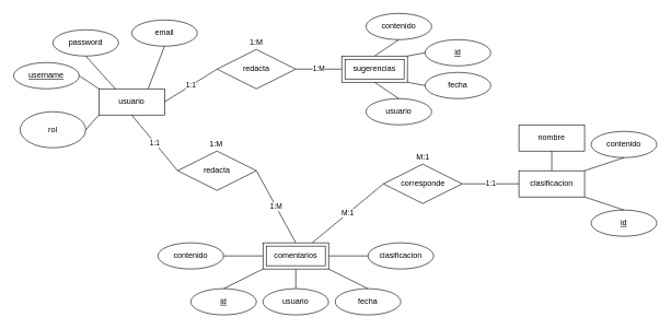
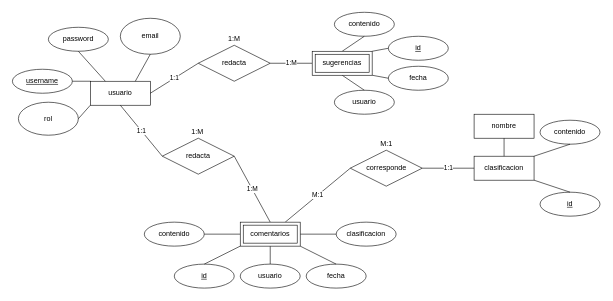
  <mxCell id="0" />
  <mxCell id="1" parent="0" />
  <mxCell id="2" value="usuario" style="whiteSpace=wrap;html=1;align=center;" vertex="1" parent="1"><mxGeometry x="150" y="135" width="100" height="40" as="geometry" /></mxCell>
  <mxCell id="3" value="password" style="ellipse;whiteSpace=wrap;html=1;align=center;" vertex="1" parent="1"><mxGeometry x="80" y="45" width="100" height="40" as="geometry" /></mxCell>
- <mxCell id="4" value="username" style="ellipse;whiteSpace=wrap;html=1;align=center;fontStyle=4;" vertex="1" parent="1"><mxGeometry x="20" y="95" width="100" height="40" as="geometry" /></mxCell>
- <mxCell id="5" value="email" style="ellipse;whiteSpace=wrap;html=1;align=center;" vertex="1" parent="1"><mxGeometry x="200" y="30" width="100" height="40" as="geometry" /></mxCell>
+ <mxCell id="4" value="username" style="ellipse;whiteSpace=wrap;html=1;align=center;fontStyle=4;" vertex="1" parent="1"><mxGeometry x="20" y="115" width="100" height="40" as="geometry" /></mxCell>
+ <mxCell id="5" value="email" style="ellipse;whiteSpace=wrap;html=1;align=center;" vertex="1" parent="1"><mxGeometry x="200" y="30" width="100" height="60" as="geometry" /></mxCell>
  <mxCell id="6" value="rol" style="ellipse;whiteSpace=wrap;html=1;align=center;" vertex="1" parent="1"><mxGeometry x="30" y="170" width="100" height="55" as="geometry" /></mxCell>
  <mxCell id="7" value="" style="endArrow=none;html=1;exitX=1;exitY=0.5;exitDx=0;exitDy=0;entryX=0;entryY=0;entryDx=0;entryDy=0;" edge="1" parent="1" source="4" target="2"><mxGeometry width="50" height="50" relative="1" as="geometry"><mxPoint x="180" y="235" as="sourcePoint" /><mxPoint x="230" y="185" as="targetPoint" /></mxGeometry></mxCell>
  <mxCell id="8" value="" style="endArrow=none;html=1;entryX=0.5;entryY=1;entryDx=0;entryDy=0;exitX=0.25;exitY=0;exitDx=0;exitDy=0;" edge="1" parent="1" source="2" target="3"><mxGeometry width="50" height="50" relative="1" as="geometry"><mxPoint x="190" y="100" as="sourcePoint" /><mxPoint x="230" y="185" as="targetPoint" /></mxGeometry></mxCell>
  <mxCell id="9" value="" style="endArrow=none;html=1;entryX=0.5;entryY=1;entryDx=0;entryDy=0;exitX=0.75;exitY=0;exitDx=0;exitDy=0;" edge="1" parent="1" source="2" target="5"><mxGeometry width="50" height="50" relative="1" as="geometry"><mxPoint x="180" y="235" as="sourcePoint" /><mxPoint x="230" y="185" as="targetPoint" /></mxGeometry></mxCell>
  <mxCell id="10" value="" style="endArrow=none;html=1;entryX=0;entryY=1;entryDx=0;entryDy=0;exitX=1;exitY=0.5;exitDx=0;exitDy=0;" edge="1" parent="1" source="6" target="2"><mxGeometry width="50" height="50" relative="1" as="geometry"><mxPoint x="180" y="235" as="sourcePoint" /><mxPoint x="230" y="185" as="targetPoint" /></mxGeometry></mxCell>
  <mxCell id="11" value="clasificacion" style="whiteSpace=wrap;html=1;align=center;" vertex="1" parent="1"><mxGeometry x="790" y="260" width="100" height="40" as="geometry" /></mxCell>
  <mxCell id="12" value="id" style="ellipse;whiteSpace=wrap;html=1;align=center;fontStyle=4;" vertex="1" parent="1"><mxGeometry x="900" y="320" width="100" height="40" as="geometry" /></mxCell>
  <mxCell id="13" value="nombre" style="whiteSpace=wrap;html=1;align=center;rounded=0;" vertex="1" parent="1"><mxGeometry x="790" y="190" width="100" height="40" as="geometry" /></mxCell>
  <mxCell id="14" value="contenido" style="ellipse;whiteSpace=wrap;html=1;align=center;" vertex="1" parent="1"><mxGeometry x="900" y="200" width="100" height="40" as="geometry" /></mxCell>
  <mxCell id="15" value="" style="endArrow=none;html=1;exitX=0.5;exitY=0;exitDx=0;exitDy=0;entryX=1;entryY=1;entryDx=0;entryDy=0;" edge="1" parent="1" source="12" target="11"><mxGeometry width="50" height="50" relative="1" as="geometry"><mxPoint x="770" y="370" as="sourcePoint" /><mxPoint x="820" y="320" as="targetPoint" /></mxGeometry></mxCell>
  <mxCell id="16" value="" style="endArrow=none;html=1;entryX=0.5;entryY=1;entryDx=0;entryDy=0;exitX=0.5;exitY=0;exitDx=0;exitDy=0;" edge="1" parent="1" source="11" target="13"><mxGeometry width="50" height="50" relative="1" as="geometry"><mxPoint x="770" y="370" as="sourcePoint" /><mxPoint x="820" y="320" as="targetPoint" /></mxGeometry></mxCell>
  <mxCell id="17" value="" style="endArrow=none;html=1;entryX=0.5;entryY=1;entryDx=0;entryDy=0;exitX=1;exitY=0;exitDx=0;exitDy=0;" edge="1" parent="1" source="11" target="14"><mxGeometry width="50" height="50" relative="1" as="geometry"><mxPoint x="770" y="370" as="sourcePoint" /><mxPoint x="820" y="320" as="targetPoint" /></mxGeometry></mxCell>
  <mxCell id="18" value="id" style="ellipse;whiteSpace=wrap;html=1;align=center;fontStyle=4;" vertex="1" parent="1"><mxGeometry x="290" y="440" width="100" height="40" as="geometry" /></mxCell>
  <mxCell id="19" value="usuario" style="ellipse;whiteSpace=wrap;html=1;align=center;" vertex="1" parent="1"><mxGeometry x="400" y="440" width="100" height="40" as="geometry" /></mxCell>
  <mxCell id="20" value="fecha" style="ellipse;whiteSpace=wrap;html=1;align=center;" vertex="1" parent="1"><mxGeometry x="510" y="440" width="100" height="40" as="geometry" /></mxCell>
  <mxCell id="21" value="clasificacion" style="ellipse;whiteSpace=wrap;html=1;align=center;" vertex="1" parent="1"><mxGeometry x="560" y="370" width="100" height="40" as="geometry" /></mxCell>
  <mxCell id="22" value="contenido" style="ellipse;whiteSpace=wrap;html=1;align=center;" vertex="1" parent="1"><mxGeometry x="240" y="370" width="100" height="40" as="geometry" /></mxCell>
  <mxCell id="23" value="" style="endArrow=none;html=1;exitX=1;exitY=0.5;exitDx=0;exitDy=0;entryX=0;entryY=0.5;entryDx=0;entryDy=0;" edge="1" parent="1" source="22"><mxGeometry width="50" height="50" relative="1" as="geometry"><mxPoint x="370" y="170" as="sourcePoint" /><mxPoint x="400" y="390" as="targetPoint" /></mxGeometry></mxCell>
  <mxCell id="24" value="" style="endArrow=none;html=1;exitX=1;exitY=0.5;exitDx=0;exitDy=0;entryX=0;entryY=0.5;entryDx=0;entryDy=0;" edge="1" parent="1" target="21"><mxGeometry width="50" height="50" relative="1" as="geometry"><mxPoint x="500" y="390" as="sourcePoint" /><mxPoint x="420" y="120" as="targetPoint" /></mxGeometry></mxCell>
  <mxCell id="25" value="" style="endArrow=none;html=1;entryX=0;entryY=1;entryDx=0;entryDy=0;" edge="1" parent="1"><mxGeometry width="50" height="50" relative="1" as="geometry"><mxPoint x="340" y="440" as="sourcePoint" /><mxPoint x="400" y="410" as="targetPoint" /></mxGeometry></mxCell>
  <mxCell id="26" value="" style="endArrow=none;html=1;exitX=0.5;exitY=0;exitDx=0;exitDy=0;entryX=1;entryY=1;entryDx=0;entryDy=0;" edge="1" parent="1" source="20"><mxGeometry width="50" height="50" relative="1" as="geometry"><mxPoint x="370" y="170" as="sourcePoint" /><mxPoint x="500" y="410" as="targetPoint" /></mxGeometry></mxCell>
  <mxCell id="27" value="" style="endArrow=none;html=1;exitX=0.5;exitY=0;exitDx=0;exitDy=0;entryX=0.5;entryY=1;entryDx=0;entryDy=0;" edge="1" parent="1" source="19"><mxGeometry width="50" height="50" relative="1" as="geometry"><mxPoint x="370" y="170" as="sourcePoint" /><mxPoint x="450" y="410" as="targetPoint" /></mxGeometry></mxCell>
  <mxCell id="28" value="id" style="ellipse;whiteSpace=wrap;html=1;align=center;fontStyle=4;" vertex="1" parent="1"><mxGeometry x="647" y="60" width="100" height="40" as="geometry" /></mxCell>
  <mxCell id="29" value="usuario" style="ellipse;whiteSpace=wrap;html=1;align=center;" vertex="1" parent="1"><mxGeometry x="557" y="150" width="100" height="40" as="geometry" /></mxCell>
  <mxCell id="30" value="fecha" style="ellipse;whiteSpace=wrap;html=1;align=center;" vertex="1" parent="1"><mxGeometry x="647" y="110" width="100" height="40" as="geometry" /></mxCell>
  <mxCell id="31" value="contenido" style="ellipse;whiteSpace=wrap;html=1;align=center;" vertex="1" parent="1"><mxGeometry x="557" y="20" width="100" height="40" as="geometry" /></mxCell>
  <mxCell id="32" value="" style="endArrow=none;html=1;exitX=0.5;exitY=0;exitDx=0;exitDy=0;entryX=0.5;entryY=1;entryDx=0;entryDy=0;" edge="1" parent="1" target="31"><mxGeometry width="50" height="50" relative="1" as="geometry"><mxPoint x="570" y="85" as="sourcePoint" /><mxPoint x="557" y="-10" as="targetPoint" /></mxGeometry></mxCell>
  <mxCell id="33" value="" style="endArrow=none;html=1;exitX=1;exitY=0;exitDx=0;exitDy=0;" edge="1" parent="1"><mxGeometry width="50" height="50" relative="1" as="geometry"><mxPoint x="620" y="85" as="sourcePoint" /><mxPoint x="647" y="80" as="targetPoint" /></mxGeometry></mxCell>
  <mxCell id="34" value="" style="endArrow=none;html=1;exitX=0;exitY=0.5;exitDx=0;exitDy=0;entryX=1;entryY=1;entryDx=0;entryDy=0;" edge="1" parent="1" source="30"><mxGeometry width="50" height="50" relative="1" as="geometry"><mxPoint x="507" y="30" as="sourcePoint" /><mxPoint x="620" y="125" as="targetPoint" /></mxGeometry></mxCell>
  <mxCell id="35" value="" style="endArrow=none;html=1;exitX=0.5;exitY=0;exitDx=0;exitDy=0;entryX=0.5;entryY=1;entryDx=0;entryDy=0;" edge="1" parent="1" source="29"><mxGeometry width="50" height="50" relative="1" as="geometry"><mxPoint x="557" y="80" as="sourcePoint" /><mxPoint x="570" y="125" as="targetPoint" /></mxGeometry></mxCell>
  <mxCell id="36" value="redacta" style="shape=rhombus;perimeter=rhombusPerimeter;whiteSpace=wrap;html=1;align=center;" vertex="1" parent="1"><mxGeometry x="270" y="230" width="120" height="60" as="geometry" /></mxCell>
  <mxCell id="37" value="1:M" style="endArrow=none;html=1;entryX=1;entryY=0.5;entryDx=0;entryDy=0;exitX=0.5;exitY=0;exitDx=0;exitDy=0;" edge="1" parent="1" target="36"><mxGeometry width="50" height="50" relative="1" as="geometry"><mxPoint x="450" y="370" as="sourcePoint" /><mxPoint x="600" y="350" as="targetPoint" /></mxGeometry></mxCell>
  <mxCell id="38" value="1:1" style="endArrow=none;html=1;exitX=0;exitY=0.5;exitDx=0;exitDy=0;entryX=0.5;entryY=1;entryDx=0;entryDy=0;" edge="1" parent="1" source="36" target="2"><mxGeometry width="50" height="50" relative="1" as="geometry"><mxPoint x="550" y="100" as="sourcePoint" /><mxPoint x="600" y="50" as="targetPoint" /></mxGeometry></mxCell>
  <mxCell id="39" value="corresponde" style="shape=rhombus;perimeter=rhombusPerimeter;whiteSpace=wrap;html=1;align=center;" vertex="1" parent="1"><mxGeometry x="583.5" y="250" width="120" height="60" as="geometry" /></mxCell>
  <mxCell id="40" value="1:1" style="endArrow=none;html=1;exitX=1;exitY=0.5;exitDx=0;exitDy=0;entryX=0;entryY=0.5;entryDx=0;entryDy=0;" edge="1" parent="1" source="39" target="11"><mxGeometry width="50" height="50" relative="1" as="geometry"><mxPoint x="800" y="260" as="sourcePoint" /><mxPoint x="800" y="40" as="targetPoint" /></mxGeometry></mxCell>
  <mxCell id="41" value="M:1" style="endArrow=none;html=1;exitX=0.75;exitY=0;exitDx=0;exitDy=0;entryX=0;entryY=0.5;entryDx=0;entryDy=0;" edge="1" parent="1" target="39"><mxGeometry width="50" height="50" relative="1" as="geometry"><mxPoint x="475" y="370" as="sourcePoint" /><mxPoint x="730" y="50" as="targetPoint" /></mxGeometry></mxCell>
  <mxCell id="42" value="redacta" style="shape=rhombus;perimeter=rhombusPerimeter;whiteSpace=wrap;html=1;align=center;" vertex="1" parent="1"><mxGeometry x="330" y="75" width="120" height="60" as="geometry" /></mxCell>
  <mxCell id="43" value="1:1" style="endArrow=none;html=1;exitX=1;exitY=0.5;exitDx=0;exitDy=0;entryX=0;entryY=0.5;entryDx=0;entryDy=0;" edge="1" parent="1" source="2" target="42"><mxGeometry width="50" height="50" relative="1" as="geometry"><mxPoint y="120" as="sourcePoint" x="250" /><mxPoint x="300" y="70" as="targetPoint" /></mxGeometry></mxCell>
  <mxCell id="44" value="1:M" style="endArrow=none;html=1;exitX=1;exitY=0.5;exitDx=0;exitDy=0;entryX=0;entryY=0.5;entryDx=0;entryDy=0;" edge="1" parent="1" source="42"><mxGeometry width="50" height="50" relative="1" as="geometry"><mxPoint x="420" y="120" as="sourcePoint" /><mxPoint x="520" y="105" as="targetPoint" /></mxGeometry></mxCell>
  <mxCell id="45" value="1:M" style="text;html=1;strokeColor=none;fillColor=none;align=center;verticalAlign=middle;whiteSpace=wrap;rounded=0;" vertex="1" parent="1"><mxGeometry x="299" y="205" width="60" height="30" as="geometry" /></mxCell>
  <mxCell id="46" value="1:M" style="text;html=1;strokeColor=none;fillColor=none;align=center;verticalAlign=middle;whiteSpace=wrap;rounded=0;" vertex="1" parent="1"><mxGeometry x="360" y="49" width="60" height="30" as="geometry" /></mxCell>
  <mxCell id="47" value="M:1" style="text;html=1;strokeColor=none;fillColor=none;align=center;verticalAlign=middle;whiteSpace=wrap;rounded=0;" vertex="1" parent="1"><mxGeometry x="613.5" y="224" width="60" height="30" as="geometry" /></mxCell>
  <mxCell id="48" value="comentarios" style="shape=ext;margin=3;double=1;whiteSpace=wrap;html=1;align=center;" vertex="1" parent="1"><mxGeometry x="400" y="370" width="100" height="40" as="geometry" /></mxCell>
  <mxCell id="49" value="sugerencias" style="shape=ext;margin=3;double=1;whiteSpace=wrap;html=1;align=center;" vertex="1" parent="1"><mxGeometry x="520" y="85" width="100" height="40" as="geometry" /></mxCell>
